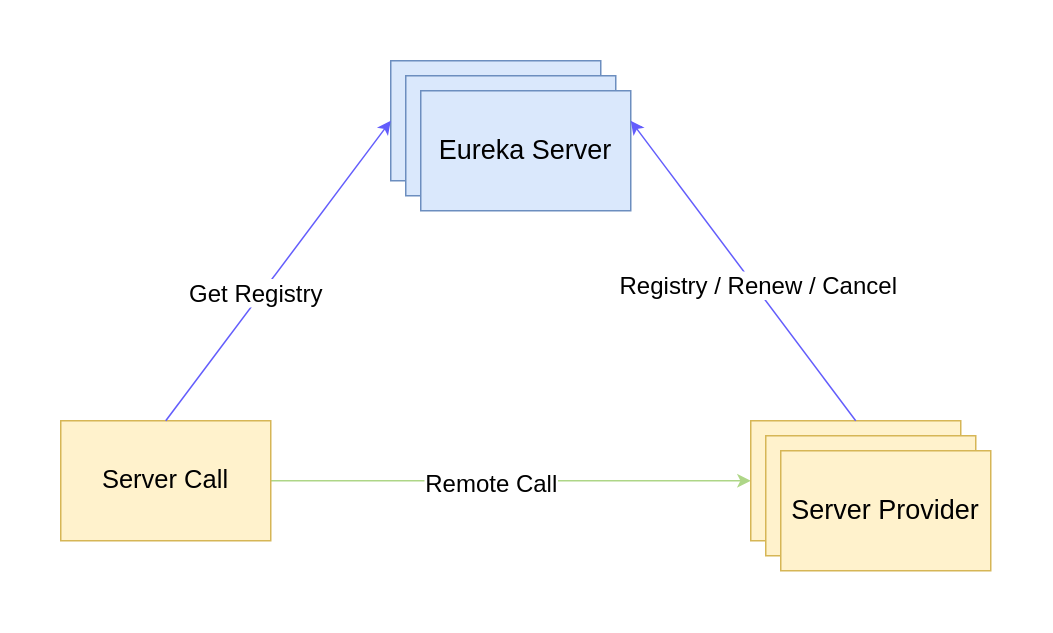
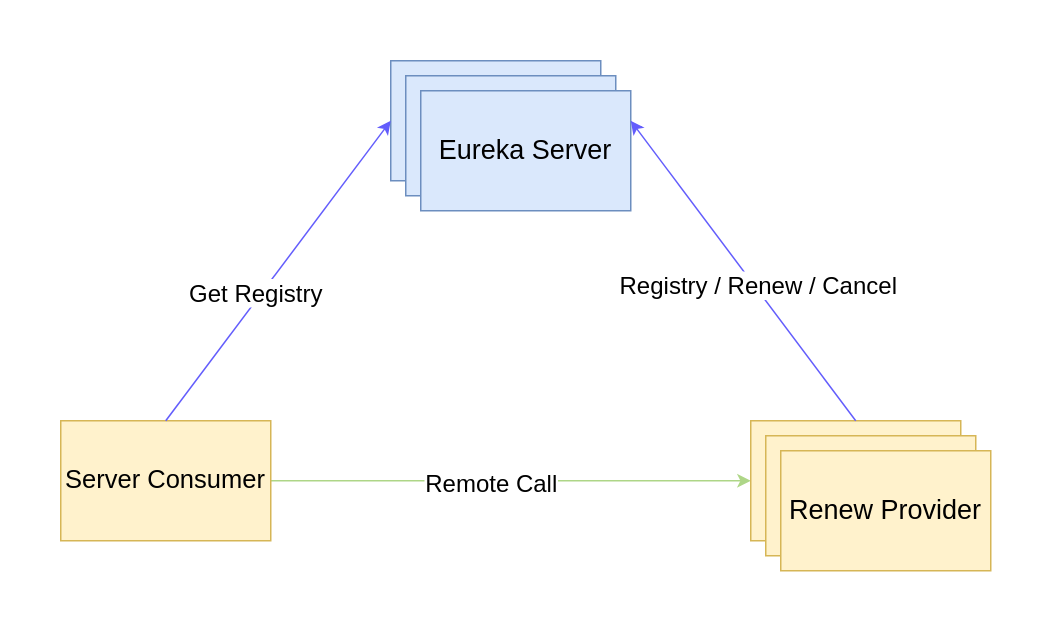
  <mxCell id="0" />
  <mxCell id="1" parent="0" />
  <mxCell id="2" value="" style="rounded=0;whiteSpace=wrap;html=1;fillColor=#dae8fc;strokeColor=#6c8ebf;" vertex="1" parent="1"><mxGeometry x="260" y="40" width="140" height="80" as="geometry" /></mxCell>
  <mxCell id="3" value="" style="rounded=0;whiteSpace=wrap;html=1;fillColor=#dae8fc;strokeColor=#6c8ebf;" vertex="1" parent="1"><mxGeometry x="270" y="50" width="140" height="80" as="geometry" /></mxCell>
  <mxCell id="4" value="Eureka Server" style="rounded=0;whiteSpace=wrap;html=1;fillColor=#dae8fc;strokeColor=#6c8ebf;fontSize=18;" vertex="1" parent="1"><mxGeometry x="280" y="60" width="140" height="80" as="geometry" /></mxCell>
  <mxCell id="5" style="edgeStyle=orthogonalEdgeStyle;rounded=0;orthogonalLoop=1;jettySize=auto;html=1;entryX=0;entryY=0.5;entryDx=0;entryDy=0;fillColor=#fff2cc;strokeColor=#AED687;" edge="1" parent="1" source="7" target="8"><mxGeometry relative="1" as="geometry" /></mxCell>
  <mxCell id="6" value="Remote Call" style="edgeLabel;html=1;align=center;verticalAlign=middle;resizable=0;points=[];fontSize=16;" vertex="1" connectable="0" parent="5"><mxGeometry x="-0.086" y="-1" relative="1" as="geometry"><mxPoint as="offset" /></mxGeometry></mxCell>
- <mxCell id="7" value="Server Call" style="rounded=0;whiteSpace=wrap;html=1;fillColor=#fff2cc;strokeColor=#d6b656;fontSize=17;" vertex="1" parent="1"><mxGeometry x="40" y="280" width="140" height="80" as="geometry" /></mxCell>
+ <mxCell id="7" value="Server Consumer" style="rounded=0;whiteSpace=wrap;html=1;fillColor=#fff2cc;strokeColor=#d6b656;fontSize=17;" vertex="1" parent="1"><mxGeometry x="40" y="280" width="140" height="80" as="geometry" /></mxCell>
  <mxCell id="8" value="" style="rounded=0;whiteSpace=wrap;html=1;fillColor=#fff2cc;strokeColor=#d6b656;" vertex="1" parent="1"><mxGeometry x="500" y="280" width="140" height="80" as="geometry" /></mxCell>
  <mxCell id="9" value="" style="rounded=0;whiteSpace=wrap;html=1;fillColor=#fff2cc;strokeColor=#d6b656;" vertex="1" parent="1"><mxGeometry x="510" y="290" width="140" height="80" as="geometry" /></mxCell>
- <mxCell id="10" value="Server Provider" style="rounded=0;whiteSpace=wrap;html=1;fillColor=#fff2cc;strokeColor=#d6b656;fontSize=18;" vertex="1" parent="1"><mxGeometry x="520" y="300" width="140" height="80" as="geometry" /></mxCell>
+ <mxCell id="10" value="Renew Provider" style="rounded=0;whiteSpace=wrap;html=1;fillColor=#fff2cc;strokeColor=#d6b656;fontSize=18;" vertex="1" parent="1"><mxGeometry x="520" y="300" width="140" height="80" as="geometry" /></mxCell>
  <mxCell id="11" value="" style="endArrow=classic;html=1;exitX=0.5;exitY=0;exitDx=0;exitDy=0;entryX=0;entryY=0.5;entryDx=0;entryDy=0;strokeColor=#635DFC;" edge="1" parent="1" source="7" target="2"><mxGeometry width="50" height="50" relative="1" as="geometry"><mxPoint x="290" y="300" as="sourcePoint" /><mxPoint x="340" y="250" as="targetPoint" /></mxGeometry></mxCell>
  <mxCell id="12" value="Get Registry" style="edgeLabel;html=1;align=center;verticalAlign=middle;resizable=0;points=[];fontSize=16;" vertex="1" connectable="0" parent="11"><mxGeometry x="-0.171" y="4" relative="1" as="geometry"><mxPoint as="offset" /></mxGeometry></mxCell>
  <mxCell id="13" value="" style="endArrow=classic;html=1;strokeColor=#635DFC;exitX=0.5;exitY=0;exitDx=0;exitDy=0;entryX=1;entryY=0.25;entryDx=0;entryDy=0;" edge="1" parent="1" source="8" target="4"><mxGeometry width="50" height="50" relative="1" as="geometry"><mxPoint x="290" y="300" as="sourcePoint" /><mxPoint x="340" y="250" as="targetPoint" /></mxGeometry></mxCell>
  <mxCell id="14" value="Registry / Renew / Cancel" style="edgeLabel;html=1;align=center;verticalAlign=middle;resizable=0;points=[];fontSize=16;" vertex="1" connectable="0" parent="13"><mxGeometry x="-0.101" y="-2" relative="1" as="geometry"><mxPoint as="offset" /></mxGeometry></mxCell>
  <mxCell id="15" value="nxt" style="text;html=1;align=center;verticalAlign=middle;resizable=0;points=[];autosize=1;fontSize=16;fontColor=#FFFFFF;" vertex="1" parent="1"><mxGeometry x="20" y="380" width="40" height="20" as="geometry" /></mxCell>
  <mxCell id="16" value="nxt" style="text;html=1;align=center;verticalAlign=middle;resizable=0;points=[];autosize=1;fontSize=16;fontColor=#FFFFFF;" vertex="1" parent="1"><mxGeometry x="640" y="20" width="40" height="20" as="geometry" /></mxCell>
